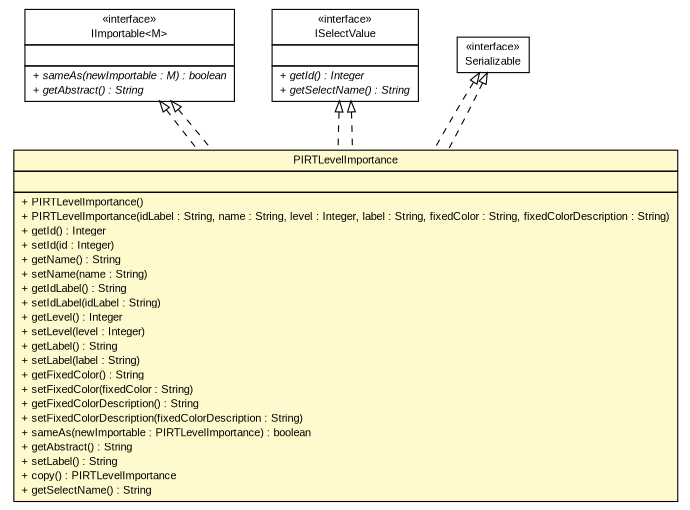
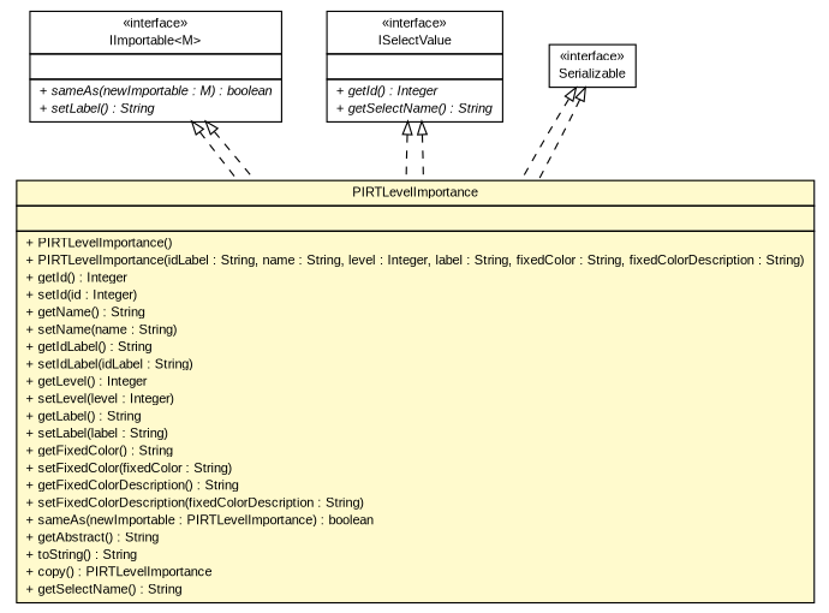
  digraph {
    nodesep=0.25
    ranksep=0.5
    node [fontcolor=black fontname=arial fontsize=10.0 shape=plaintext]
    edge [arrowtail=empty dir=back fontname=arial fontsize=10 headport=p labelfontname=arial labelfontsize=10 style=dashed tailport=p]
-   n1 [label=<<table title="gov.sandia.cf.model.PIRTLevelImportance" border="0" cellborder="1" cellspacing="0" cellpadding="2" port="p" bgcolor="lemonChiffon" href="./PIRTLevelImportance.html"> 		<tr><td><table border="0" cellspacing="0" cellpadding="1"> <tr><td align="center" balign="center"> PIRTLevelImportance </td></tr> 		</table></td></tr> 		<tr><td><table border="0" cellspacing="0" cellpadding="1"> <tr><td align="left" balign="left">  </td></tr> 		</table></td></tr> 		<tr><td><table border="0" cellspacing="0" cellpadding="1"> <tr><td align="left" balign="left"> + PIRTLevelImportance() </td></tr> <tr><td align="left" balign="left"> + PIRTLevelImportance(idLabel : String, name : String, level : Integer, label : String, fixedColor : String, fixedColorDescription : String) </td></tr> <tr><td align="left" balign="left"> + getId() : Integer </td></tr> <tr><td align="left" balign="left"> + setId(id : Integer) </td></tr> <tr><td align="left" balign="left"> + getName() : String </td></tr> <tr><td align="left" balign="left"> + setName(name : String) </td></tr> <tr><td align="left" balign="left"> + getIdLabel() : String </td></tr> <tr><td align="left" balign="left"> + setIdLabel(idLabel : String) </td></tr> <tr><td align="left" balign="left"> + getLevel() : Integer </td></tr> <tr><td align="left" balign="left"> + setLevel(level : Integer) </td></tr> <tr><td align="left" balign="left"> + getLabel() : String </td></tr> <tr><td align="left" balign="left"> + setLabel(label : String) </td></tr> <tr><td align="left" balign="left"> + getFixedColor() : String </td></tr> <tr><td align="left" balign="left"> + setFixedColor(fixedColor : String) </td></tr> <tr><td align="left" balign="left"> + getFixedColorDescription() : String </td></tr> <tr><td align="left" balign="left"> + setFixedColorDescription(fixedColorDescription : String) </td></tr> <tr><td align="left" balign="left"> + sameAs(newImportable : PIRTLevelImportance) : boolean </td></tr> <tr><td align="left" balign="left"> + getAbstract() : String </td></tr> <tr><td align="left" balign="left"> + setLabel() : String </td></tr> <tr><td align="left" balign="left"> + copy() : PIRTLevelImportance </td></tr> <tr><td align="left" balign="left"> + getSelectName() : String </td></tr> 		</table></td></tr> 		</table>>]
-   n2 [label=<<table title="gov.sandia.cf.model.IImportable" border="0" cellborder="1" cellspacing="0" cellpadding="2" port="p" href="./IImportable.html"> 		<tr><td><table border="0" cellspacing="0" cellpadding="1"> <tr><td align="center" balign="center"> &#171;interface&#187; </td></tr> <tr><td align="center" balign="center"> IImportable&lt;M&gt; </td></tr> 		</table></td></tr> 		<tr><td><table border="0" cellspacing="0" cellpadding="1"> <tr><td align="left" balign="left">  </td></tr> 		</table></td></tr> 		<tr><td><table border="0" cellspacing="0" cellpadding="1"> <tr><td align="left" balign="left"><font face="arial italic" point-size="10.0"> + sameAs(newImportable : M) : boolean </font></td></tr> <tr><td align="left" balign="left"><font face="arial italic" point-size="10.0"> + getAbstract() : String </font></td></tr> 		</table></td></tr> 		</table>>]
+   n1 [label=<<table title="gov.sandia.cf.model.PIRTLevelImportance" border="0" cellborder="1" cellspacing="0" cellpadding="2" port="p" bgcolor="lemonChiffon" href="./PIRTLevelImportance.html"> 		<tr><td><table border="0" cellspacing="0" cellpadding="1"> <tr><td align="center" balign="center"> PIRTLevelImportance </td></tr> 		</table></td></tr> 		<tr><td><table border="0" cellspacing="0" cellpadding="1"> <tr><td align="left" balign="left">  </td></tr> 		</table></td></tr> 		<tr><td><table border="0" cellspacing="0" cellpadding="1"> <tr><td align="left" balign="left"> + PIRTLevelImportance() </td></tr> <tr><td align="left" balign="left"> + PIRTLevelImportance(idLabel : String, name : String, level : Integer, label : String, fixedColor : String, fixedColorDescription : String) </td></tr> <tr><td align="left" balign="left"> + getId() : Integer </td></tr> <tr><td align="left" balign="left"> + setId(id : Integer) </td></tr> <tr><td align="left" balign="left"> + getName() : String </td></tr> <tr><td align="left" balign="left"> + setName(name : String) </td></tr> <tr><td align="left" balign="left"> + getIdLabel() : String </td></tr> <tr><td align="left" balign="left"> + setIdLabel(idLabel : String) </td></tr> <tr><td align="left" balign="left"> + getLevel() : Integer </td></tr> <tr><td align="left" balign="left"> + setLevel(level : Integer) </td></tr> <tr><td align="left" balign="left"> + getLabel() : String </td></tr> <tr><td align="left" balign="left"> + setLabel(label : String) </td></tr> <tr><td align="left" balign="left"> + getFixedColor() : String </td></tr> <tr><td align="left" balign="left"> + setFixedColor(fixedColor : String) </td></tr> <tr><td align="left" balign="left"> + getFixedColorDescription() : String </td></tr> <tr><td align="left" balign="left"> + setFixedColorDescription(fixedColorDescription : String) </td></tr> <tr><td align="left" balign="left"> + sameAs(newImportable : PIRTLevelImportance) : boolean </td></tr> <tr><td align="left" balign="left"> + getAbstract() : String </td></tr> <tr><td align="left" balign="left"> + toString() : String </td></tr> <tr><td align="left" balign="left"> + copy() : PIRTLevelImportance </td></tr> <tr><td align="left" balign="left"> + getSelectName() : String </td></tr> 		</table></td></tr> 		</table>>]
+   n2 [label=<<table title="gov.sandia.cf.model.IImportable" border="0" cellborder="1" cellspacing="0" cellpadding="2" port="p" href="./IImportable.html"> 		<tr><td><table border="0" cellspacing="0" cellpadding="1"> <tr><td align="center" balign="center"> &#171;interface&#187; </td></tr> <tr><td align="center" balign="center"> IImportable&lt;M&gt; </td></tr> 		</table></td></tr> 		<tr><td><table border="0" cellspacing="0" cellpadding="1"> <tr><td align="left" balign="left">  </td></tr> 		</table></td></tr> 		<tr><td><table border="0" cellspacing="0" cellpadding="1"> <tr><td align="left" balign="left"><font face="arial italic" point-size="10.0"> + sameAs(newImportable : M) : boolean </font></td></tr> <tr><td align="left" balign="left"><font face="arial italic" point-size="10.0"> + setLabel() : String </font></td></tr> 		</table></td></tr> 		</table>>]
    n3 [label=<<table title="gov.sandia.cf.model.ISelectValue" border="0" cellborder="1" cellspacing="0" cellpadding="2" port="p" href="./ISelectValue.html"> 		<tr><td><table border="0" cellspacing="0" cellpadding="1"> <tr><td align="center" balign="center"> &#171;interface&#187; </td></tr> <tr><td align="center" balign="center"> ISelectValue </td></tr> 		</table></td></tr> 		<tr><td><table border="0" cellspacing="0" cellpadding="1"> <tr><td align="left" balign="left">  </td></tr> 		</table></td></tr> 		<tr><td><table border="0" cellspacing="0" cellpadding="1"> <tr><td align="left" balign="left"><font face="arial italic" point-size="10.0"> + getId() : Integer </font></td></tr> <tr><td align="left" balign="left"><font face="arial italic" point-size="10.0"> + getSelectName() : String </font></td></tr> 		</table></td></tr> 		</table>>]
    n4 [label=<<table title="java.io.Serializable" border="0" cellborder="1" cellspacing="0" cellpadding="2" port="p" href="http://java.sun.com/j2se/1.4.2/docs/api/java/io/Serializable.html"> 		<tr><td><table border="0" cellspacing="0" cellpadding="1"> <tr><td align="center" balign="center"> &#171;interface&#187; </td></tr> <tr><td align="center" balign="center"> Serializable </td></tr> 		</table></td></tr> 		</table>>]
    n2 -> n1
    n2 -> n1
    n3 -> n1
    n3 -> n1
    n4 -> n1
    n4 -> n1
  }
